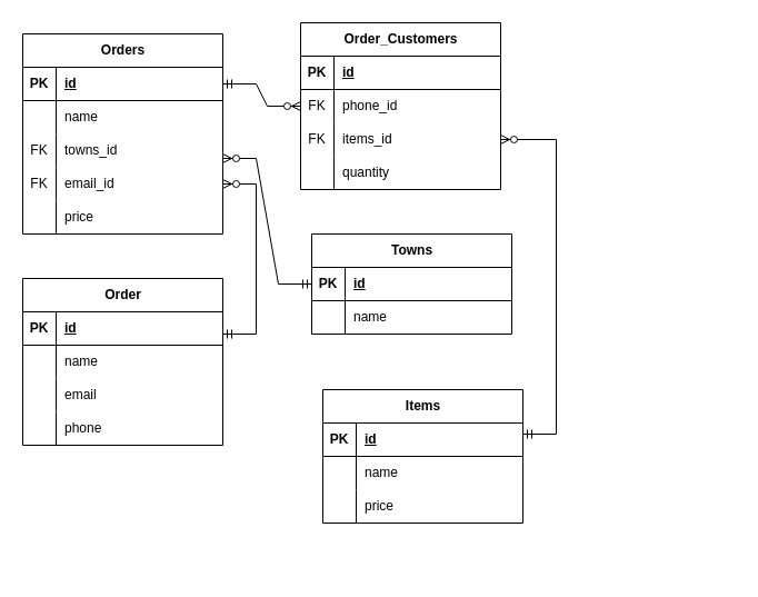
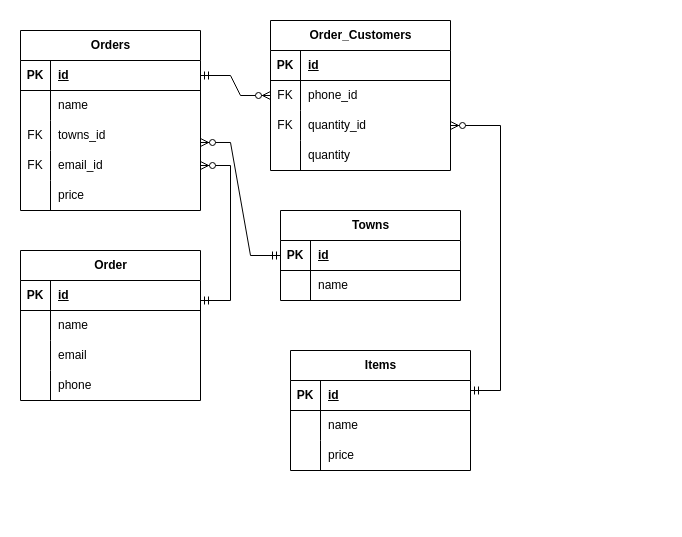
  <mxCell id="0" />
  <mxCell id="1" parent="0" />
  <mxCell id="2" value="Towns" style="shape=table;startSize=30;container=1;collapsible=1;childLayout=tableLayout;fixedRows=1;rowLines=0;fontStyle=1;align=center;resizeLast=1;html=1;" vertex="1" parent="1"><mxGeometry x="280" y="210" width="180" height="90" as="geometry" /></mxCell>
  <mxCell id="3" value="" style="shape=tableRow;horizontal=0;startSize=0;swimlaneHead=0;swimlaneBody=0;fillColor=none;collapsible=0;dropTarget=0;points=[[0,0.5],[1,0.5]];portConstraint=eastwest;top=0;left=0;right=0;bottom=1;" vertex="1" parent="2"><mxGeometry y="30" width="180" height="30" as="geometry" /></mxCell>
  <mxCell id="4" value="PK" style="shape=partialRectangle;connectable=0;fillColor=none;top=0;left=0;bottom=0;right=0;fontStyle=1;overflow=hidden;whiteSpace=wrap;html=1;" vertex="1" parent="3"><mxGeometry width="30" height="30" as="geometry"><mxRectangle width="30" height="30" as="alternateBounds" /></mxGeometry></mxCell>
  <mxCell id="5" value="id" style="shape=partialRectangle;connectable=0;fillColor=none;top=0;left=0;bottom=0;right=0;align=left;spacingLeft=6;fontStyle=5;overflow=hidden;whiteSpace=wrap;html=1;" vertex="1" parent="3"><mxGeometry x="30" width="150" height="30" as="geometry"><mxRectangle width="150" height="30" as="alternateBounds" /></mxGeometry></mxCell>
  <mxCell id="6" value="" style="shape=tableRow;horizontal=0;startSize=0;swimlaneHead=0;swimlaneBody=0;fillColor=none;collapsible=0;dropTarget=0;points=[[0,0.5],[1,0.5]];portConstraint=eastwest;top=0;left=0;right=0;bottom=0;" vertex="1" parent="2"><mxGeometry y="60" width="180" height="30" as="geometry" /></mxCell>
  <mxCell id="7" value="" style="shape=partialRectangle;connectable=0;fillColor=none;top=0;left=0;bottom=0;right=0;editable=1;overflow=hidden;whiteSpace=wrap;html=1;" vertex="1" parent="6"><mxGeometry width="30" height="30" as="geometry"><mxRectangle width="30" height="30" as="alternateBounds" /></mxGeometry></mxCell>
  <mxCell id="8" value="name" style="shape=partialRectangle;connectable=0;fillColor=none;top=0;left=0;bottom=0;right=0;align=left;spacingLeft=6;overflow=hidden;whiteSpace=wrap;html=1;" vertex="1" parent="6"><mxGeometry x="30" width="150" height="30" as="geometry"><mxRectangle width="150" height="30" as="alternateBounds" /></mxGeometry></mxCell>
  <mxCell id="9" value="Order" style="shape=table;startSize=30;container=1;collapsible=1;childLayout=tableLayout;fixedRows=1;rowLines=0;fontStyle=1;align=center;resizeLast=1;html=1;" vertex="1" parent="1"><mxGeometry x="20" y="250" width="180" height="150" as="geometry" /></mxCell>
  <mxCell id="10" value="" style="shape=tableRow;horizontal=0;startSize=0;swimlaneHead=0;swimlaneBody=0;fillColor=none;collapsible=0;dropTarget=0;points=[[0,0.5],[1,0.5]];portConstraint=eastwest;top=0;left=0;right=0;bottom=1;" vertex="1" parent="9"><mxGeometry y="30" width="180" height="30" as="geometry" /></mxCell>
  <mxCell id="11" value="PK" style="shape=partialRectangle;connectable=0;fillColor=none;top=0;left=0;bottom=0;right=0;fontStyle=1;overflow=hidden;whiteSpace=wrap;html=1;" vertex="1" parent="10"><mxGeometry width="30" height="30" as="geometry"><mxRectangle width="30" height="30" as="alternateBounds" /></mxGeometry></mxCell>
  <mxCell id="12" value="id" style="shape=partialRectangle;connectable=0;fillColor=none;top=0;left=0;bottom=0;right=0;align=left;spacingLeft=6;fontStyle=5;overflow=hidden;whiteSpace=wrap;html=1;" vertex="1" parent="10"><mxGeometry x="30" width="150" height="30" as="geometry"><mxRectangle width="150" height="30" as="alternateBounds" /></mxGeometry></mxCell>
  <mxCell id="13" value="" style="shape=tableRow;horizontal=0;startSize=0;swimlaneHead=0;swimlaneBody=0;fillColor=none;collapsible=0;dropTarget=0;points=[[0,0.5],[1,0.5]];portConstraint=eastwest;top=0;left=0;right=0;bottom=0;" vertex="1" parent="9"><mxGeometry y="60" width="180" height="30" as="geometry" /></mxCell>
  <mxCell id="14" value="" style="shape=partialRectangle;connectable=0;fillColor=none;top=0;left=0;bottom=0;right=0;editable=1;overflow=hidden;whiteSpace=wrap;html=1;" vertex="1" parent="13"><mxGeometry width="30" height="30" as="geometry"><mxRectangle width="30" height="30" as="alternateBounds" /></mxGeometry></mxCell>
  <mxCell id="15" value="name" style="shape=partialRectangle;connectable=0;fillColor=none;top=0;left=0;bottom=0;right=0;align=left;spacingLeft=6;overflow=hidden;whiteSpace=wrap;html=1;" vertex="1" parent="13"><mxGeometry x="30" width="150" height="30" as="geometry"><mxRectangle width="150" height="30" as="alternateBounds" /></mxGeometry></mxCell>
  <mxCell id="16" value="" style="shape=tableRow;horizontal=0;startSize=0;swimlaneHead=0;swimlaneBody=0;fillColor=none;collapsible=0;dropTarget=0;points=[[0,0.5],[1,0.5]];portConstraint=eastwest;top=0;left=0;right=0;bottom=0;" vertex="1" parent="9"><mxGeometry y="90" width="180" height="30" as="geometry" /></mxCell>
  <mxCell id="17" value="" style="shape=partialRectangle;connectable=0;fillColor=none;top=0;left=0;bottom=0;right=0;editable=1;overflow=hidden;whiteSpace=wrap;html=1;" vertex="1" parent="16"><mxGeometry width="30" height="30" as="geometry"><mxRectangle width="30" height="30" as="alternateBounds" /></mxGeometry></mxCell>
  <mxCell id="18" value="email" style="shape=partialRectangle;connectable=0;fillColor=none;top=0;left=0;bottom=0;right=0;align=left;spacingLeft=6;overflow=hidden;whiteSpace=wrap;html=1;" vertex="1" parent="16"><mxGeometry x="30" width="150" height="30" as="geometry"><mxRectangle width="150" height="30" as="alternateBounds" /></mxGeometry></mxCell>
  <mxCell id="19" value="" style="shape=tableRow;horizontal=0;startSize=0;swimlaneHead=0;swimlaneBody=0;fillColor=none;collapsible=0;dropTarget=0;points=[[0,0.5],[1,0.5]];portConstraint=eastwest;top=0;left=0;right=0;bottom=0;" vertex="1" parent="9"><mxGeometry y="120" width="180" height="30" as="geometry" /></mxCell>
  <mxCell id="20" value="" style="shape=partialRectangle;connectable=0;fillColor=none;top=0;left=0;bottom=0;right=0;editable=1;overflow=hidden;whiteSpace=wrap;html=1;" vertex="1" parent="19"><mxGeometry width="30" height="30" as="geometry"><mxRectangle width="30" height="30" as="alternateBounds" /></mxGeometry></mxCell>
  <mxCell id="21" value="phone" style="shape=partialRectangle;connectable=0;fillColor=none;top=0;left=0;bottom=0;right=0;align=left;spacingLeft=6;overflow=hidden;whiteSpace=wrap;html=1;" vertex="1" parent="19"><mxGeometry x="30" width="150" height="30" as="geometry"><mxRectangle width="150" height="30" as="alternateBounds" /></mxGeometry></mxCell>
  <mxCell id="22" value="Items" style="shape=table;startSize=30;container=1;collapsible=1;childLayout=tableLayout;fixedRows=1;rowLines=0;fontStyle=1;align=center;resizeLast=1;html=1;" vertex="1" parent="1"><mxGeometry x="290" y="350" width="180" height="120" as="geometry" /></mxCell>
  <mxCell id="23" value="" style="shape=tableRow;horizontal=0;startSize=0;swimlaneHead=0;swimlaneBody=0;fillColor=none;collapsible=0;dropTarget=0;points=[[0,0.5],[1,0.5]];portConstraint=eastwest;top=0;left=0;right=0;bottom=1;" vertex="1" parent="22"><mxGeometry y="30" width="180" height="30" as="geometry" /></mxCell>
  <mxCell id="24" value="PK" style="shape=partialRectangle;connectable=0;fillColor=none;top=0;left=0;bottom=0;right=0;fontStyle=1;overflow=hidden;whiteSpace=wrap;html=1;" vertex="1" parent="23"><mxGeometry width="30" height="30" as="geometry"><mxRectangle width="30" height="30" as="alternateBounds" /></mxGeometry></mxCell>
  <mxCell id="25" value="id" style="shape=partialRectangle;connectable=0;fillColor=none;top=0;left=0;bottom=0;right=0;align=left;spacingLeft=6;fontStyle=5;overflow=hidden;whiteSpace=wrap;html=1;" vertex="1" parent="23"><mxGeometry x="30" width="150" height="30" as="geometry"><mxRectangle width="150" height="30" as="alternateBounds" /></mxGeometry></mxCell>
  <mxCell id="26" value="" style="shape=tableRow;horizontal=0;startSize=0;swimlaneHead=0;swimlaneBody=0;fillColor=none;collapsible=0;dropTarget=0;points=[[0,0.5],[1,0.5]];portConstraint=eastwest;top=0;left=0;right=0;bottom=0;" vertex="1" parent="22"><mxGeometry y="60" width="180" height="30" as="geometry" /></mxCell>
  <mxCell id="27" value="" style="shape=partialRectangle;connectable=0;fillColor=none;top=0;left=0;bottom=0;right=0;editable=1;overflow=hidden;whiteSpace=wrap;html=1;" vertex="1" parent="26"><mxGeometry width="30" height="30" as="geometry"><mxRectangle width="30" height="30" as="alternateBounds" /></mxGeometry></mxCell>
  <mxCell id="28" value="name" style="shape=partialRectangle;connectable=0;fillColor=none;top=0;left=0;bottom=0;right=0;align=left;spacingLeft=6;overflow=hidden;whiteSpace=wrap;html=1;" vertex="1" parent="26"><mxGeometry x="30" width="150" height="30" as="geometry"><mxRectangle width="150" height="30" as="alternateBounds" /></mxGeometry></mxCell>
  <mxCell id="29" value="" style="shape=tableRow;horizontal=0;startSize=0;swimlaneHead=0;swimlaneBody=0;fillColor=none;collapsible=0;dropTarget=0;points=[[0,0.5],[1,0.5]];portConstraint=eastwest;top=0;left=0;right=0;bottom=0;" vertex="1" parent="22"><mxGeometry y="90" width="180" height="30" as="geometry" /></mxCell>
  <mxCell id="30" value="" style="shape=partialRectangle;connectable=0;fillColor=none;top=0;left=0;bottom=0;right=0;editable=1;overflow=hidden;whiteSpace=wrap;html=1;" vertex="1" parent="29"><mxGeometry width="30" height="30" as="geometry"><mxRectangle width="30" height="30" as="alternateBounds" /></mxGeometry></mxCell>
  <mxCell id="31" value="price" style="shape=partialRectangle;connectable=0;fillColor=none;top=0;left=0;bottom=0;right=0;align=left;spacingLeft=6;overflow=hidden;whiteSpace=wrap;html=1;" vertex="1" parent="29"><mxGeometry x="30" width="150" height="30" as="geometry"><mxRectangle width="150" height="30" as="alternateBounds" /></mxGeometry></mxCell>
  <mxCell id="32" value="Order_Customers" style="shape=table;startSize=30;container=1;collapsible=1;childLayout=tableLayout;fixedRows=1;rowLines=0;fontStyle=1;align=center;resizeLast=1;html=1;" vertex="1" parent="1"><mxGeometry x="270" y="20" width="180" height="150" as="geometry" /></mxCell>
  <mxCell id="33" value="" style="shape=tableRow;horizontal=0;startSize=0;swimlaneHead=0;swimlaneBody=0;fillColor=none;collapsible=0;dropTarget=0;points=[[0,0.5],[1,0.5]];portConstraint=eastwest;top=0;left=0;right=0;bottom=1;" vertex="1" parent="32"><mxGeometry y="30" width="180" height="30" as="geometry" /></mxCell>
  <mxCell id="34" value="PK" style="shape=partialRectangle;connectable=0;fillColor=none;top=0;left=0;bottom=0;right=0;fontStyle=1;overflow=hidden;whiteSpace=wrap;html=1;" vertex="1" parent="33"><mxGeometry width="30" height="30" as="geometry"><mxRectangle width="30" height="30" as="alternateBounds" /></mxGeometry></mxCell>
  <mxCell id="35" value="id" style="shape=partialRectangle;connectable=0;fillColor=none;top=0;left=0;bottom=0;right=0;align=left;spacingLeft=6;fontStyle=5;overflow=hidden;whiteSpace=wrap;html=1;" vertex="1" parent="33"><mxGeometry x="30" width="150" height="30" as="geometry"><mxRectangle width="150" height="30" as="alternateBounds" /></mxGeometry></mxCell>
  <mxCell id="36" value="" style="shape=tableRow;horizontal=0;startSize=0;swimlaneHead=0;swimlaneBody=0;fillColor=none;collapsible=0;dropTarget=0;points=[[0,0.5],[1,0.5]];portConstraint=eastwest;top=0;left=0;right=0;bottom=0;" vertex="1" parent="32"><mxGeometry y="60" width="180" height="30" as="geometry" /></mxCell>
  <mxCell id="37" value="FK" style="shape=partialRectangle;connectable=0;fillColor=none;top=0;left=0;bottom=0;right=0;editable=1;overflow=hidden;whiteSpace=wrap;html=1;" vertex="1" parent="36"><mxGeometry width="30" height="30" as="geometry"><mxRectangle width="30" height="30" as="alternateBounds" /></mxGeometry></mxCell>
  <mxCell id="38" value="phone_id" style="shape=partialRectangle;connectable=0;fillColor=none;top=0;left=0;bottom=0;right=0;align=left;spacingLeft=6;overflow=hidden;whiteSpace=wrap;html=1;" vertex="1" parent="36"><mxGeometry x="30" width="150" height="30" as="geometry"><mxRectangle width="150" height="30" as="alternateBounds" /></mxGeometry></mxCell>
  <mxCell id="39" value="" style="shape=tableRow;horizontal=0;startSize=0;swimlaneHead=0;swimlaneBody=0;fillColor=none;collapsible=0;dropTarget=0;points=[[0,0.5],[1,0.5]];portConstraint=eastwest;top=0;left=0;right=0;bottom=0;" vertex="1" parent="32"><mxGeometry y="90" width="180" height="30" as="geometry" /></mxCell>
  <mxCell id="40" value="FK" style="shape=partialRectangle;connectable=0;fillColor=none;top=0;left=0;bottom=0;right=0;editable=1;overflow=hidden;whiteSpace=wrap;html=1;" vertex="1" parent="39"><mxGeometry width="30" height="30" as="geometry"><mxRectangle width="30" height="30" as="alternateBounds" /></mxGeometry></mxCell>
- <mxCell id="41" value="items_id" style="shape=partialRectangle;connectable=0;fillColor=none;top=0;left=0;bottom=0;right=0;align=left;spacingLeft=6;overflow=hidden;whiteSpace=wrap;html=1;" vertex="1" parent="39"><mxGeometry x="30" width="150" height="30" as="geometry"><mxRectangle width="150" height="30" as="alternateBounds" /></mxGeometry></mxCell>
+ <mxCell id="41" value="quantity_id" style="shape=partialRectangle;connectable=0;fillColor=none;top=0;left=0;bottom=0;right=0;align=left;spacingLeft=6;overflow=hidden;whiteSpace=wrap;html=1;" vertex="1" parent="39"><mxGeometry x="30" width="150" height="30" as="geometry"><mxRectangle width="150" height="30" as="alternateBounds" /></mxGeometry></mxCell>
  <mxCell id="42" value="" style="shape=tableRow;horizontal=0;startSize=0;swimlaneHead=0;swimlaneBody=0;fillColor=none;collapsible=0;dropTarget=0;points=[[0,0.5],[1,0.5]];portConstraint=eastwest;top=0;left=0;right=0;bottom=0;" vertex="1" parent="32"><mxGeometry y="120" width="180" height="30" as="geometry" /></mxCell>
  <mxCell id="43" value="" style="shape=partialRectangle;connectable=0;fillColor=none;top=0;left=0;bottom=0;right=0;editable=1;overflow=hidden;whiteSpace=wrap;html=1;" vertex="1" parent="42"><mxGeometry width="30" height="30" as="geometry"><mxRectangle width="30" height="30" as="alternateBounds" /></mxGeometry></mxCell>
  <mxCell id="44" value="quantity" style="shape=partialRectangle;connectable=0;fillColor=none;top=0;left=0;bottom=0;right=0;align=left;spacingLeft=6;overflow=hidden;whiteSpace=wrap;html=1;" vertex="1" parent="42"><mxGeometry x="30" width="150" height="30" as="geometry"><mxRectangle width="150" height="30" as="alternateBounds" /></mxGeometry></mxCell>
  <mxCell id="45" value="Orders" style="shape=table;startSize=30;container=1;collapsible=1;childLayout=tableLayout;fixedRows=1;rowLines=0;fontStyle=1;align=center;resizeLast=1;html=1;" vertex="1" parent="1"><mxGeometry x="20" y="30" width="180" height="180" as="geometry" /></mxCell>
  <mxCell id="46" value="" style="shape=tableRow;horizontal=0;startSize=0;swimlaneHead=0;swimlaneBody=0;fillColor=none;collapsible=0;dropTarget=0;points=[[0,0.5],[1,0.5]];portConstraint=eastwest;top=0;left=0;right=0;bottom=1;" vertex="1" parent="45"><mxGeometry y="30" width="180" height="30" as="geometry" /></mxCell>
  <mxCell id="47" value="PK" style="shape=partialRectangle;connectable=0;fillColor=none;top=0;left=0;bottom=0;right=0;fontStyle=1;overflow=hidden;whiteSpace=wrap;html=1;" vertex="1" parent="46"><mxGeometry width="30" height="30" as="geometry"><mxRectangle width="30" height="30" as="alternateBounds" /></mxGeometry></mxCell>
  <mxCell id="48" value="id" style="shape=partialRectangle;connectable=0;fillColor=none;top=0;left=0;bottom=0;right=0;align=left;spacingLeft=6;fontStyle=5;overflow=hidden;whiteSpace=wrap;html=1;" vertex="1" parent="46"><mxGeometry x="30" width="150" height="30" as="geometry"><mxRectangle width="150" height="30" as="alternateBounds" /></mxGeometry></mxCell>
  <mxCell id="49" value="" style="shape=tableRow;horizontal=0;startSize=0;swimlaneHead=0;swimlaneBody=0;fillColor=none;collapsible=0;dropTarget=0;points=[[0,0.5],[1,0.5]];portConstraint=eastwest;top=0;left=0;right=0;bottom=0;" vertex="1" parent="45"><mxGeometry y="60" width="180" height="30" as="geometry" /></mxCell>
  <mxCell id="50" value="" style="shape=partialRectangle;connectable=0;fillColor=none;top=0;left=0;bottom=0;right=0;editable=1;overflow=hidden;whiteSpace=wrap;html=1;" vertex="1" parent="49"><mxGeometry width="30" height="30" as="geometry"><mxRectangle width="30" height="30" as="alternateBounds" /></mxGeometry></mxCell>
  <mxCell id="51" value="name" style="shape=partialRectangle;connectable=0;fillColor=none;top=0;left=0;bottom=0;right=0;align=left;spacingLeft=6;overflow=hidden;whiteSpace=wrap;html=1;" vertex="1" parent="49"><mxGeometry x="30" width="150" height="30" as="geometry"><mxRectangle width="150" height="30" as="alternateBounds" /></mxGeometry></mxCell>
  <mxCell id="52" value="" style="shape=tableRow;horizontal=0;startSize=0;swimlaneHead=0;swimlaneBody=0;fillColor=none;collapsible=0;dropTarget=0;points=[[0,0.5],[1,0.5]];portConstraint=eastwest;top=0;left=0;right=0;bottom=0;" vertex="1" parent="45"><mxGeometry y="90" width="180" height="30" as="geometry" /></mxCell>
  <mxCell id="53" value="FK" style="shape=partialRectangle;connectable=0;fillColor=none;top=0;left=0;bottom=0;right=0;editable=1;overflow=hidden;whiteSpace=wrap;html=1;" vertex="1" parent="52"><mxGeometry width="30" height="30" as="geometry"><mxRectangle width="30" height="30" as="alternateBounds" /></mxGeometry></mxCell>
  <mxCell id="54" value="towns_id" style="shape=partialRectangle;connectable=0;fillColor=none;top=0;left=0;bottom=0;right=0;align=left;spacingLeft=6;overflow=hidden;whiteSpace=wrap;html=1;" vertex="1" parent="52"><mxGeometry x="30" width="150" height="30" as="geometry"><mxRectangle width="150" height="30" as="alternateBounds" /></mxGeometry></mxCell>
  <mxCell id="55" value="" style="shape=tableRow;horizontal=0;startSize=0;swimlaneHead=0;swimlaneBody=0;fillColor=none;collapsible=0;dropTarget=0;points=[[0,0.5],[1,0.5]];portConstraint=eastwest;top=0;left=0;right=0;bottom=0;" vertex="1" parent="45"><mxGeometry y="120" width="180" height="30" as="geometry" /></mxCell>
  <mxCell id="56" value="FK" style="shape=partialRectangle;connectable=0;fillColor=none;top=0;left=0;bottom=0;right=0;editable=1;overflow=hidden;whiteSpace=wrap;html=1;" vertex="1" parent="55"><mxGeometry width="30" height="30" as="geometry"><mxRectangle width="30" height="30" as="alternateBounds" /></mxGeometry></mxCell>
  <mxCell id="57" value="email_id" style="shape=partialRectangle;connectable=0;fillColor=none;top=0;left=0;bottom=0;right=0;align=left;spacingLeft=6;overflow=hidden;whiteSpace=wrap;html=1;" vertex="1" parent="55"><mxGeometry x="30" width="150" height="30" as="geometry"><mxRectangle width="150" height="30" as="alternateBounds" /></mxGeometry></mxCell>
  <mxCell id="58" value="" style="shape=tableRow;horizontal=0;startSize=0;swimlaneHead=0;swimlaneBody=0;fillColor=none;collapsible=0;dropTarget=0;points=[[0,0.5],[1,0.5]];portConstraint=eastwest;top=0;left=0;right=0;bottom=0;" vertex="1" parent="45"><mxGeometry y="150" width="180" height="30" as="geometry" /></mxCell>
  <mxCell id="59" value="" style="shape=partialRectangle;connectable=0;fillColor=none;top=0;left=0;bottom=0;right=0;editable=1;overflow=hidden;whiteSpace=wrap;html=1;" vertex="1" parent="58"><mxGeometry width="30" height="30" as="geometry"><mxRectangle width="30" height="30" as="alternateBounds" /></mxGeometry></mxCell>
  <mxCell id="60" value="price" style="shape=partialRectangle;connectable=0;fillColor=none;top=0;left=0;bottom=0;right=0;align=left;spacingLeft=6;overflow=hidden;whiteSpace=wrap;html=1;" vertex="1" parent="58"><mxGeometry x="30" width="150" height="30" as="geometry"><mxRectangle width="150" height="30" as="alternateBounds" /></mxGeometry></mxCell>
  <mxCell id="61" value="" style="edgeStyle=entityRelationEdgeStyle;fontSize=12;html=1;endArrow=ERzeroToMany;startArrow=ERmandOne;rounded=0;exitX=1;exitY=0.667;exitDx=0;exitDy=0;exitPerimeter=0;entryX=1;entryY=0.5;entryDx=0;entryDy=0;" edge="1" parent="1" source="10" target="55"><mxGeometry width="100" height="100" relative="1" as="geometry"><mxPoint x="203.06" y="284.98" as="sourcePoint" /><mxPoint x="210" y="120" as="targetPoint" /><Array as="points"><mxPoint x="223.06" y="294.99" /><mxPoint x="223.06" y="294.99" /><mxPoint x="220" y="170" /><mxPoint x="233" y="160" /><mxPoint x="230" y="190" /><mxPoint x="220" y="160" /><mxPoint x="213.06" y="154.99" /><mxPoint x="253.06" y="154.99" /><mxPoint x="203.06" y="144.99" /></Array></mxGeometry></mxCell>
  <mxCell id="62" value="" style="edgeStyle=entityRelationEdgeStyle;fontSize=12;html=1;endArrow=ERzeroToMany;startArrow=ERmandOne;rounded=0;exitX=1;exitY=0.5;exitDx=0;exitDy=0;entryX=0;entryY=0.5;entryDx=0;entryDy=0;" edge="1" parent="1" source="46" target="36"><mxGeometry width="100" height="100" relative="1" as="geometry"><mxPoint x="330" y="320" as="sourcePoint" /><mxPoint x="340" y="230" as="targetPoint" /><Array as="points"><mxPoint x="233.06" y="304.99" /><mxPoint x="233.06" y="304.99" /><mxPoint x="330" y="280" /><mxPoint x="330" y="250" /><mxPoint x="230" y="180" /><mxPoint x="243" y="170" /><mxPoint x="240" y="200" /><mxPoint x="230" y="170" /><mxPoint x="223.06" y="164.99" /><mxPoint x="263.06" y="164.99" /><mxPoint x="213.06" y="154.99" /></Array></mxGeometry></mxCell>
  <mxCell id="63" value="" style="edgeStyle=entityRelationEdgeStyle;fontSize=12;html=1;endArrow=ERzeroToMany;startArrow=ERmandOne;rounded=0;entryX=1;entryY=0.5;entryDx=0;entryDy=0;" edge="1" parent="1" target="39"><mxGeometry width="100" height="100" relative="1" as="geometry"><mxPoint x="470" y="390" as="sourcePoint" /><mxPoint x="500" y="120" as="targetPoint" /><Array as="points"><mxPoint x="463.06" y="329.99" /><mxPoint x="470" y="330" /><mxPoint x="470" y="330" /><mxPoint x="520" y="360" /><mxPoint x="500" y="250" /><mxPoint x="500" y="70" /><mxPoint x="510" y="80" /><mxPoint x="660" y="70" /><mxPoint x="510" y="60" /><mxPoint x="463.06" y="329.99" /><mxPoint x="620" y="235" /><mxPoint x="460" y="205" /><mxPoint x="473" y="195" /><mxPoint x="470" y="225" /><mxPoint x="460" y="195" /><mxPoint x="453.06" y="189.99" /><mxPoint x="493.06" y="189.99" /><mxPoint x="443.06" y="179.99" /></Array></mxGeometry></mxCell>
  <mxCell id="64" value="" style="edgeStyle=entityRelationEdgeStyle;fontSize=12;html=1;endArrow=ERzeroToMany;startArrow=ERmandOne;rounded=0;exitX=0;exitY=0.5;exitDx=0;exitDy=0;entryX=1;entryY=0.733;entryDx=0;entryDy=0;entryPerimeter=0;" edge="1" parent="1" source="3" target="52"><mxGeometry width="100" height="100" relative="1" as="geometry"><mxPoint x="360" y="455" as="sourcePoint" /><mxPoint x="290" y="330" as="targetPoint" /><Array as="points"><mxPoint x="363.06" y="514.99" /><mxPoint x="360" y="420" /><mxPoint x="370" y="430" /><mxPoint x="400" y="430" /><mxPoint x="370" y="330" /><mxPoint x="380" y="340" /><mxPoint x="363.06" y="514.99" /><mxPoint x="460" y="490" /><mxPoint x="460" y="460" /><mxPoint x="360" y="390" /><mxPoint x="373" y="380" /><mxPoint x="370" y="410" /><mxPoint x="360" y="380" /><mxPoint x="353.06" y="374.99" /><mxPoint x="393.06" y="374.99" /><mxPoint x="343.06" y="364.99" /></Array></mxGeometry></mxCell>
